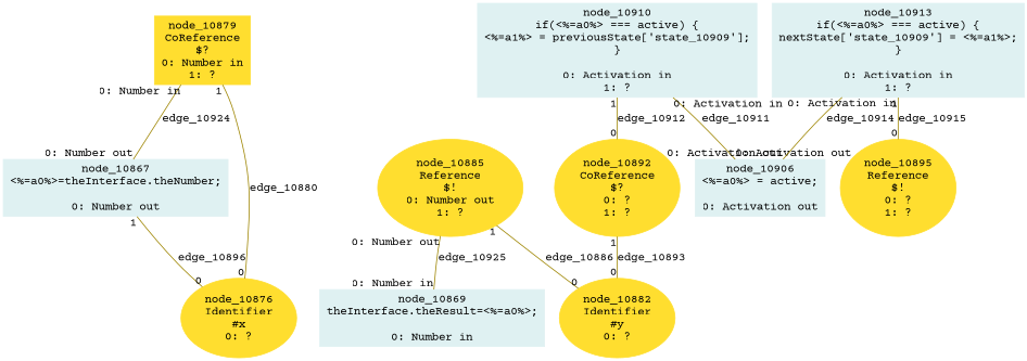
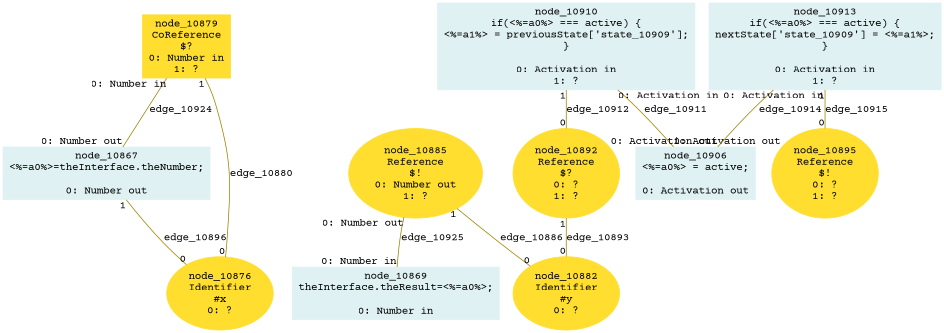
  digraph {
    fontname="Courier Prime"
    node [color="#ffde2f" fontname="Courier Prime" shape=box style=filled]
    edge [arrowHead=none arrowsize=1 color="#9d8400" dir=none fontname="Courier Prime" headlabel=0 taillabel=1]
    n1 [color="#dff1f2" label="node_10867\n<%=a0%>=theInterface.theNumber;\n\n0: Number out"]
    n2 [label="node_10876\nIdentifier\n#x\n0: ?" shape=ellipse]
    n3 [color="#dff1f2" label="node_10869\ntheInterface.theResult=<%=a0%>;\n\n0: Number in"]
    n4 [label="node_10879\nCoReference\n$?\n0: Number in\n1: ?"]
    n5 [label="node_10882\nIdentifier\n#y\n0: ?" shape=ellipse]
    n6 [label="node_10885\nReference\n$!\n0: Number out\n1: ?" shape=ellipse]
-   n7 [label="node_10892\nCoReference\n$?\n0: ?\n1: ?" shape=ellipse]
+   n7 [label="node_10892\nReference\n$?\n0: ?\n1: ?" shape=ellipse]
    n8 [label="node_10895\nReference\n$!\n0: ?\n1: ?" shape=ellipse]
    n9 [color="#dff1f2" label="node_10906\n<%=a0%> = active;\n\n0: Activation out"]
    n10 [color="#dff1f2" label="node_10910\nif(<%=a0%> === active) {\n<%=a1%> = previousState['state_10909'];\n}\n\n0: Activation in\n1: ?"]
    n11 [color="#dff1f2" label="node_10913\nif(<%=a0%> === active) {\nnextState['state_10909'] = <%=a1%>;\n}\n\n0: Activation in\n1: ?"]
    n1 -> n2 [label=edge_10896]
    n4 -> n1 [headlabel="0: Number out" label=edge_10924 taillabel="0: Number in"]
    n4 -> n2 [label=edge_10880]
    n6 -> n3 [headlabel="0: Number in" label=edge_10925 taillabel="0: Number out"]
    n6 -> n5 [label=edge_10886]
    n7 -> n5 [label=edge_10893]
    n10 -> n7 [label=edge_10912]
    n10 -> n9 [headlabel="0: Activation out" label=edge_10911 taillabel="0: Activation in"]
    n11 -> n8 [label=edge_10915]
    n11 -> n9 [headlabel="0: Activation out" label=edge_10914 taillabel="0: Activation in"]
  }
